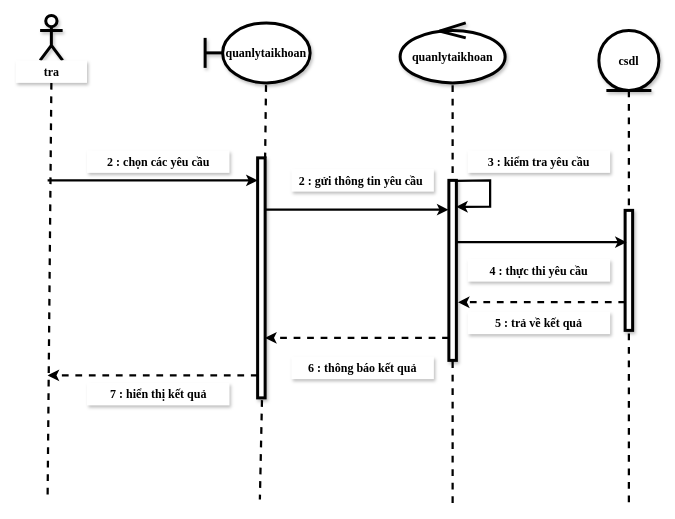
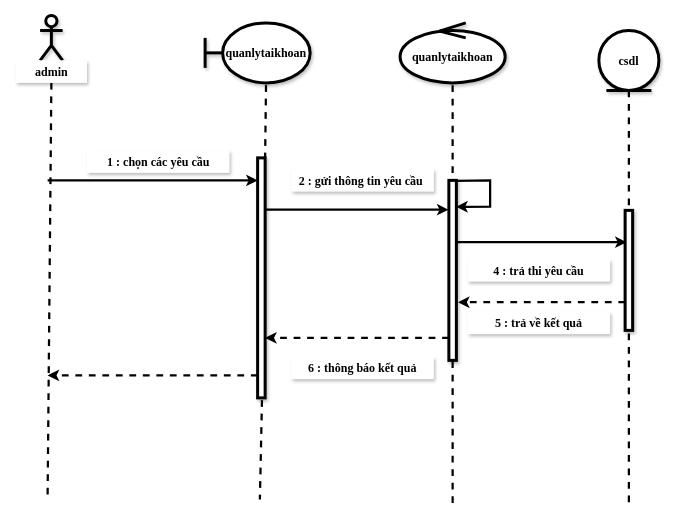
  <mxCell id="0" />
  <mxCell id="1" parent="0" />
  <mxCell id="2" style="edgeStyle=none;rounded=0;orthogonalLoop=1;jettySize=auto;html=1;exitX=0.5;exitY=1;exitDx=0;exitDy=0;dashed=1;fontFamily=Times New Roman;fontSize=16;endArrow=none;endFill=0;strokeWidth=3;" parent="1" source="13" edge="1"><mxGeometry relative="1" as="geometry"><mxPoint x="838" y="670" as="targetPoint" /></mxGeometry></mxCell>
  <mxCell id="3" value="Actor" style="shape=umlActor;verticalLabelPosition=bottom;verticalAlign=top;html=1;strokeWidth=4;shadow=1;" parent="1" vertex="1"><mxGeometry x="53" y="20" width="30" height="60" as="geometry" /></mxCell>
  <mxCell id="4" style="rounded=0;orthogonalLoop=1;jettySize=auto;html=1;exitX=0.5;exitY=1;exitDx=0;exitDy=0;fontFamily=Times New Roman;fontSize=16;dashed=1;endArrow=none;endFill=0;strokeWidth=3;" parent="1" source="5" edge="1"><mxGeometry relative="1" as="geometry"><mxPoint x="63" y="659.6" as="targetPoint" /></mxGeometry></mxCell>
- <mxCell id="5" value="tra" style="text;html=1;strokeColor=none;fillColor=default;align=center;verticalAlign=middle;whiteSpace=wrap;rounded=0;shadow=1;fontSize=16;fontFamily=Times New Roman;fontStyle=1" parent="1" vertex="1"><mxGeometry x="20.5" y="80" width="95" height="30" as="geometry" /></mxCell>
+ <mxCell id="5" value="admin" style="text;html=1;strokeColor=none;fillColor=default;align=center;verticalAlign=middle;whiteSpace=wrap;rounded=0;shadow=1;fontSize=16;fontFamily=Times New Roman;fontStyle=1" parent="1" vertex="1"><mxGeometry x="20.5" y="80" width="95" height="30" as="geometry" /></mxCell>
  <mxCell id="6" style="edgeStyle=none;rounded=0;orthogonalLoop=1;jettySize=auto;html=1;entryX=1.22;entryY=0.677;entryDx=0;entryDy=0;entryPerimeter=0;dashed=1;fontFamily=Times New Roman;fontSize=16;endArrow=classic;endFill=1;strokeWidth=3;" parent="1" source="8" target="21" edge="1"><mxGeometry relative="1" as="geometry" /></mxCell>
  <mxCell id="7" style="edgeStyle=none;rounded=0;orthogonalLoop=1;jettySize=auto;html=1;fontFamily=Times New Roman;fontSize=16;startArrow=none;startFill=0;endArrow=classic;endFill=1;strokeWidth=3;entryX=0.98;entryY=0.147;entryDx=0;entryDy=0;entryPerimeter=0;exitX=0.82;exitY=0.003;exitDx=0;exitDy=0;exitPerimeter=0;" parent="1" source="21" target="21" edge="1"><mxGeometry relative="1" as="geometry"><mxPoint x="933" y="320" as="targetPoint" /><Array as="points"><mxPoint x="653" y="240" /><mxPoint x="653" y="275" /></Array></mxGeometry></mxCell>
  <mxCell id="8" value="" style="html=1;points=[];perimeter=orthogonalPerimeter;shadow=1;fontFamily=Times New Roman;fontSize=16;strokeWidth=4;fillColor=default;" parent="1" vertex="1"><mxGeometry x="833" y="280" width="10" height="160" as="geometry" /></mxCell>
  <mxCell id="9" style="edgeStyle=none;rounded=0;orthogonalLoop=1;jettySize=auto;html=1;exitX=0.58;exitY=1;exitDx=0;exitDy=3;exitPerimeter=0;dashed=1;fontFamily=Times New Roman;fontSize=16;endArrow=none;endFill=0;startArrow=none;strokeWidth=3;" parent="1" source="17" edge="1"><mxGeometry relative="1" as="geometry"><mxPoint x="346" y="665.6" as="targetPoint" /></mxGeometry></mxCell>
  <mxCell id="10" value="quanlytaikhoan" style="shape=umlBoundary;whiteSpace=wrap;html=1;shadow=1;fontFamily=Times New Roman;fontSize=16;strokeWidth=4;fillColor=default;fontStyle=1;points=[[0.58,1,0,0,3]];" parent="1" vertex="1"><mxGeometry x="273" y="30" width="140" height="80" as="geometry" /></mxCell>
  <mxCell id="11" style="edgeStyle=none;rounded=0;orthogonalLoop=1;jettySize=auto;html=1;exitX=0.5;exitY=1;exitDx=0;exitDy=3;exitPerimeter=0;dashed=1;fontFamily=Times New Roman;fontSize=16;endArrow=none;endFill=0;startArrow=none;strokeWidth=3;" parent="1" source="21" edge="1"><mxGeometry relative="1" as="geometry"><mxPoint x="603" y="670" as="targetPoint" /><Array as="points"><mxPoint x="603" y="410" /></Array></mxGeometry></mxCell>
  <mxCell id="12" value="quanlytaikhoan" style="ellipse;shape=umlControl;whiteSpace=wrap;html=1;shadow=1;fontFamily=Times New Roman;fontSize=16;strokeWidth=4;fillColor=default;fontStyle=1;points=[[0.5,1,0,0,3]];" parent="1" vertex="1"><mxGeometry x="533" y="30" width="140" height="80" as="geometry" /></mxCell>
  <mxCell id="13" value="csdl" style="ellipse;shape=umlEntity;whiteSpace=wrap;html=1;shadow=1;fontFamily=Times New Roman;fontSize=16;strokeWidth=4;fillColor=default;fontStyle=1" parent="1" vertex="1"><mxGeometry x="798" y="40" width="80" height="80" as="geometry" /></mxCell>
  <mxCell id="14" style="edgeStyle=none;rounded=0;orthogonalLoop=1;jettySize=auto;html=1;dashed=1;fontFamily=Times New Roman;fontSize=16;endArrow=classic;endFill=1;strokeWidth=3;" parent="1" source="17" edge="1"><mxGeometry relative="1" as="geometry"><mxPoint x="63" y="500" as="targetPoint" /></mxGeometry></mxCell>
  <mxCell id="15" style="edgeStyle=none;rounded=0;orthogonalLoop=1;jettySize=auto;html=1;entryX=-0.06;entryY=0.163;entryDx=0;entryDy=0;entryPerimeter=0;fontFamily=Times New Roman;fontSize=16;endArrow=classic;endFill=1;strokeWidth=3;" parent="1" source="17" target="21" edge="1"><mxGeometry relative="1" as="geometry" /></mxCell>
  <mxCell id="16" style="edgeStyle=none;rounded=0;orthogonalLoop=1;jettySize=auto;html=1;fontFamily=Times New Roman;fontSize=16;endArrow=none;endFill=0;strokeWidth=3;startArrow=classic;startFill=1;" parent="1" source="17" edge="1"><mxGeometry relative="1" as="geometry"><mxPoint x="63" y="240" as="targetPoint" /></mxGeometry></mxCell>
  <mxCell id="17" value="" style="html=1;points=[];perimeter=orthogonalPerimeter;shadow=1;fontFamily=Times New Roman;fontSize=16;strokeWidth=4;fillColor=default;" parent="1" vertex="1"><mxGeometry x="343" y="210" width="10" height="320" as="geometry" /></mxCell>
  <mxCell id="18" value="" style="edgeStyle=none;rounded=0;orthogonalLoop=1;jettySize=auto;html=1;exitX=0.58;exitY=1;exitDx=0;exitDy=3;exitPerimeter=0;dashed=1;fontFamily=Times New Roman;fontSize=16;endArrow=none;endFill=0;strokeWidth=3;" parent="1" source="10" target="17" edge="1"><mxGeometry relative="1" as="geometry"><mxPoint x="346" y="665.6" as="targetPoint" /><mxPoint x="346" y="113" as="sourcePoint" /></mxGeometry></mxCell>
  <mxCell id="19" style="edgeStyle=none;rounded=0;orthogonalLoop=1;jettySize=auto;html=1;entryX=1;entryY=0.75;entryDx=0;entryDy=0;entryPerimeter=0;dashed=1;fontFamily=Times New Roman;fontSize=16;endArrow=classic;endFill=1;strokeWidth=3;" parent="1" source="21" target="17" edge="1"><mxGeometry relative="1" as="geometry" /></mxCell>
  <mxCell id="20" style="edgeStyle=none;rounded=0;orthogonalLoop=1;jettySize=auto;html=1;entryX=0.2;entryY=0.265;entryDx=0;entryDy=0;entryPerimeter=0;fontFamily=Times New Roman;fontSize=16;endArrow=classic;endFill=1;strokeWidth=3;" parent="1" source="21" target="8" edge="1"><mxGeometry relative="1" as="geometry" /></mxCell>
  <mxCell id="21" value="" style="html=1;points=[];perimeter=orthogonalPerimeter;shadow=1;fontFamily=Times New Roman;fontSize=16;strokeWidth=4;fillColor=default;" parent="1" vertex="1"><mxGeometry x="598" y="240" width="10" height="240" as="geometry" /></mxCell>
  <mxCell id="22" value="" style="edgeStyle=none;rounded=0;orthogonalLoop=1;jettySize=auto;html=1;exitX=0.5;exitY=1;exitDx=0;exitDy=3;exitPerimeter=0;dashed=1;fontFamily=Times New Roman;fontSize=16;endArrow=none;endFill=0;strokeWidth=3;" parent="1" source="12" target="21" edge="1"><mxGeometry relative="1" as="geometry"><mxPoint x="603" y="670" as="targetPoint" /><mxPoint x="603" y="113" as="sourcePoint" /><Array as="points" /></mxGeometry></mxCell>
- <mxCell id="23" value="2 : chọn các yêu cầu" style="text;html=1;strokeColor=none;fillColor=default;align=center;verticalAlign=middle;whiteSpace=wrap;rounded=0;shadow=1;fontSize=16;fontFamily=Times New Roman;fontStyle=1" parent="1" vertex="1"><mxGeometry x="115.5" y="200" width="190" height="30" as="geometry" /></mxCell>
+ <mxCell id="23" value="1 : chọn các yêu cầu" style="text;html=1;strokeColor=none;fillColor=default;align=center;verticalAlign=middle;whiteSpace=wrap;rounded=0;shadow=1;fontSize=16;fontFamily=Times New Roman;fontStyle=1" parent="1" vertex="1"><mxGeometry x="115.5" y="200" width="190" height="30" as="geometry" /></mxCell>
  <mxCell id="24" value="2 : gửi thông tin yêu cầu&amp;nbsp;" style="text;html=1;strokeColor=none;fillColor=default;align=center;verticalAlign=middle;whiteSpace=wrap;rounded=0;shadow=1;fontSize=16;fontFamily=Times New Roman;fontStyle=1" parent="1" vertex="1"><mxGeometry x="388" y="225" width="190" height="30" as="geometry" /></mxCell>
- <mxCell id="25" value="4 : thực thi yêu cầu" style="text;html=1;strokeColor=none;fillColor=default;align=center;verticalAlign=middle;whiteSpace=wrap;rounded=0;shadow=1;fontSize=16;fontFamily=Times New Roman;fontStyle=1" parent="1" vertex="1"><mxGeometry x="623" y="345" width="190" height="30" as="geometry" /></mxCell>
+ <mxCell id="25" value="4 : trả thi yêu cầu" style="text;html=1;strokeColor=none;fillColor=default;align=center;verticalAlign=middle;whiteSpace=wrap;rounded=0;shadow=1;fontSize=16;fontFamily=Times New Roman;fontStyle=1" parent="1" vertex="1"><mxGeometry x="623" y="345" width="190" height="30" as="geometry" /></mxCell>
  <mxCell id="26" value="5 : trả về kết quả" style="text;html=1;strokeColor=none;fillColor=default;align=center;verticalAlign=middle;whiteSpace=wrap;rounded=0;shadow=1;fontSize=16;fontFamily=Times New Roman;fontStyle=1" parent="1" vertex="1"><mxGeometry x="623" y="415" width="190" height="30" as="geometry" /></mxCell>
  <mxCell id="27" value="6 : thông báo kết quả" style="text;html=1;strokeColor=none;fillColor=default;align=center;verticalAlign=middle;whiteSpace=wrap;rounded=0;shadow=1;fontSize=16;fontFamily=Times New Roman;fontStyle=1" parent="1" vertex="1"><mxGeometry x="388" y="475" width="190" height="30" as="geometry" /></mxCell>
- <mxCell id="28" value="7 : hiển thị kết quả" style="text;html=1;strokeColor=none;fillColor=default;align=center;verticalAlign=middle;whiteSpace=wrap;rounded=0;shadow=1;fontSize=16;fontFamily=Times New Roman;fontStyle=1" parent="1" vertex="1"><mxGeometry x="115.5" y="510" width="190" height="30" as="geometry" /></mxCell>
- <mxCell id="29" value="3 : kiểm tra yêu cầu" style="text;html=1;strokeColor=none;fillColor=default;align=center;verticalAlign=middle;whiteSpace=wrap;rounded=0;shadow=1;fontSize=16;fontFamily=Times New Roman;fontStyle=1" parent="1" vertex="1"><mxGeometry x="623" y="200" width="190" height="30" as="geometry" /></mxCell>
